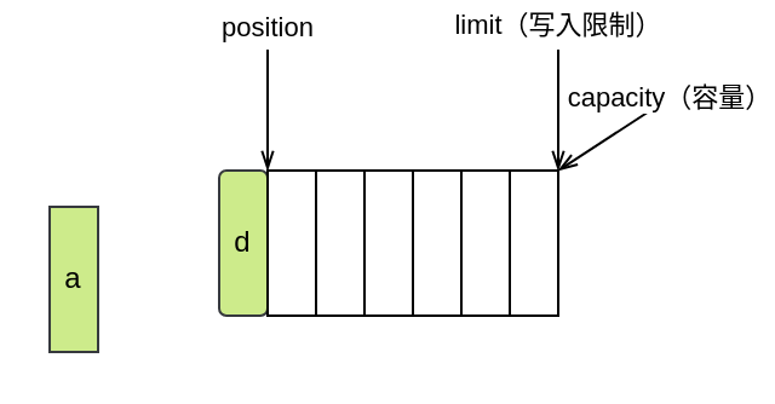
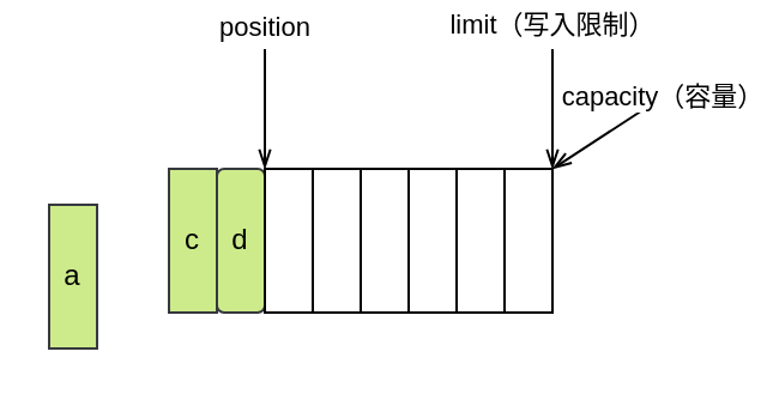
  <mxCell id="0" />
  <mxCell id="1" parent="0" />
  <mxCell id="2" value="a" style="rounded=0;whiteSpace=wrap;html=1;fillColor=#cdeb8b;strokeColor=#36393d;" vertex="1" parent="1"><mxGeometry x="20" y="85" width="20" height="60" as="geometry" /></mxCell>
  <mxCell id="3" value="d" style="whiteSpace=wrap;html=1;fillColor=#cdeb8b;strokeColor=#36393d;rounded=1;" vertex="1" parent="1"><mxGeometry x="90" y="70" width="20" height="60" as="geometry" /></mxCell>
+ <mxCell id="4" value="c" style="rounded=0;whiteSpace=wrap;html=1;fillColor=#cdeb8b;strokeColor=#36393d;" vertex="1" parent="1"><mxGeometry x="70" y="70" width="20" height="60" as="geometry" /></mxCell>
  <mxCell id="5" value="" style="rounded=0;whiteSpace=wrap;html=1;" vertex="1" parent="1"><mxGeometry x="110" y="70" width="20" height="60" as="geometry" /></mxCell>
  <mxCell id="6" value="" style="rounded=0;whiteSpace=wrap;html=1;" vertex="1" parent="1"><mxGeometry x="150" y="70" width="20" height="60" as="geometry" /></mxCell>
  <mxCell id="7" value="" style="rounded=0;whiteSpace=wrap;html=1;" vertex="1" parent="1"><mxGeometry x="130" y="70" width="20" height="60" as="geometry" /></mxCell>
  <mxCell id="8" value="" style="rounded=0;whiteSpace=wrap;html=1;" vertex="1" parent="1"><mxGeometry x="170" y="70" width="20" height="60" as="geometry" /></mxCell>
  <mxCell id="9" value="" style="rounded=0;whiteSpace=wrap;html=1;" vertex="1" parent="1"><mxGeometry x="190" y="70" width="20" height="60" as="geometry" /></mxCell>
  <mxCell id="10" value="" style="rounded=0;whiteSpace=wrap;html=1;" vertex="1" parent="1"><mxGeometry x="210" y="70" width="20" height="60" as="geometry" /></mxCell>
  <mxCell id="11" value="position" style="endArrow=openThin;html=1;entryX=0;entryY=0;entryDx=0;entryDy=0;endFill=0;labelPosition=center;verticalLabelPosition=middle;align=center;verticalAlign=bottom;" edge="1" parent="1" target="5"><mxGeometry x="-1" width="50" height="50" relative="1" as="geometry"><mxPoint x="110" y="20" as="sourcePoint" /><mxPoint x="156" y="330" as="targetPoint" /><mxPoint as="offset" /></mxGeometry></mxCell>
  <mxCell id="12" value="limit（写入限制）" style="endArrow=openThin;html=1;entryX=1;entryY=0;entryDx=0;entryDy=0;endFill=0;" edge="1" parent="1" target="10"><mxGeometry x="-1" y="-10" width="50" height="50" relative="1" as="geometry"><mxPoint x="230" y="20" as="sourcePoint" /><mxPoint x="40" y="80" as="targetPoint" /><mxPoint x="10" y="-10" as="offset" /></mxGeometry></mxCell>
  <mxCell id="13" value="capacity（容量）" style="endArrow=openThin;html=1;entryX=1;entryY=0;entryDx=0;entryDy=0;endFill=0;" edge="1" parent="1"><mxGeometry x="-1" width="50" height="50" relative="1" as="geometry"><mxPoint x="276" y="40" as="sourcePoint" /><mxPoint x="230" y="70" as="targetPoint" /><mxPoint as="offset" /></mxGeometry></mxCell>
